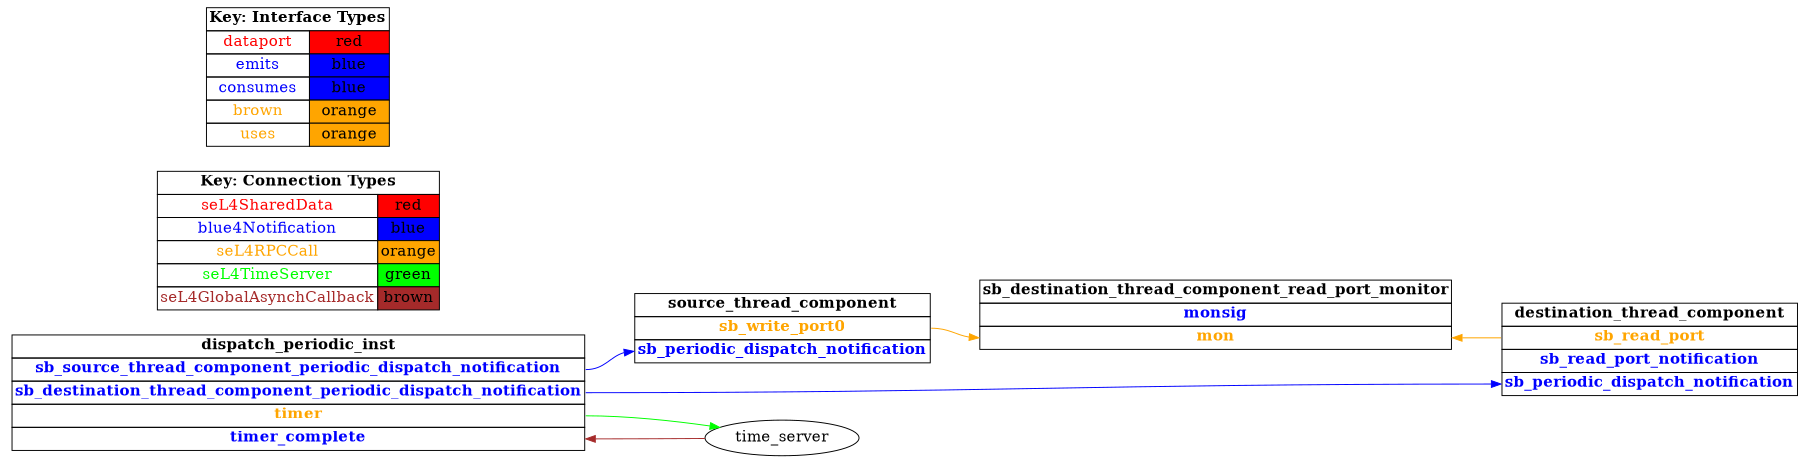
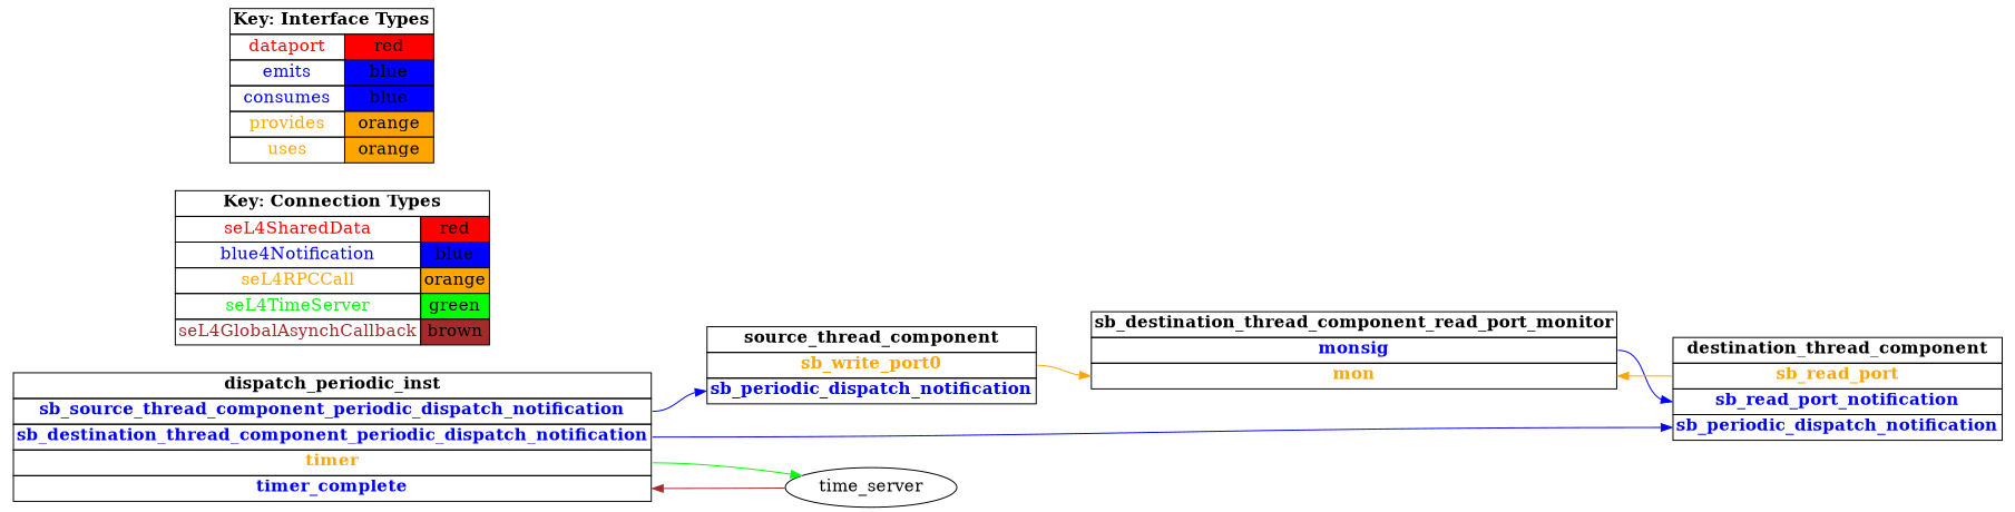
  digraph {
    rankdir=LR
    node [fontsize=16 shape=plaintext]
    edge [color=blue headport=mon]
    n1 [label=<     <TABLE BORDER="0" CELLBORDER="1" CELLSPACING="0">       <TR><TD><B>source_thread_component</B></TD></TR>       <TR><TD PORT="sb_write_port0"><FONT COLOR="orange"><B>sb_write_port0</B></FONT></TD></TR>       <TR><TD PORT="sb_periodic_dispatch_notification"><FONT COLOR="blue"><B>sb_periodic_dispatch_notification</B></FONT></TD></TR>"     </TABLE>   >]
    n2 [label=<     <TABLE BORDER="0" CELLBORDER="1" CELLSPACING="0">       <TR><TD><B>sb_destination_thread_component_read_port_monitor</B></TD></TR>       <TR><TD PORT="monsig"><FONT COLOR="blue"><B>monsig</B></FONT></TD></TR>       <TR><TD PORT="mon"><FONT COLOR="orange"><B>mon</B></FONT></TD></TR>"     </TABLE>   >]
    n3 [label=<     <TABLE BORDER="0" CELLBORDER="1" CELLSPACING="0">       <TR><TD><B>destination_thread_component</B></TD></TR>       <TR><TD PORT="sb_read_port"><FONT COLOR="orange"><B>sb_read_port</B></FONT></TD></TR>       <TR><TD PORT="sb_read_port_notification"><FONT COLOR="blue"><B>sb_read_port_notification</B></FONT></TD></TR>       <TR><TD PORT="sb_periodic_dispatch_notification"><FONT COLOR="blue"><B>sb_periodic_dispatch_notification</B></FONT></TD></TR>"     </TABLE>   >]
    n4 [label=<     <TABLE BORDER="0" CELLBORDER="1" CELLSPACING="0">       <TR><TD><B>dispatch_periodic_inst</B></TD></TR>       <TR><TD PORT="sb_source_thread_component_periodic_dispatch_notification"><FONT COLOR="blue"><B>sb_source_thread_component_periodic_dispatch_notification</B></FONT></TD></TR>       <TR><TD PORT="sb_destination_thread_component_periodic_dispatch_notification"><FONT COLOR="blue"><B>sb_destination_thread_component_periodic_dispatch_notification</B></FONT></TD></TR>       <TR><TD PORT="timer"><FONT COLOR="orange"><B>timer</B></FONT></TD></TR>       <TR><TD PORT="timer_complete"><FONT COLOR="blue"><B>timer_complete</B></FONT></TD></TR>"     </TABLE>   >]
    time_server [shape=ellipse]
    n6 [label=<    <TABLE BORDER="0" CELLBORDER="1" CELLSPACING="0">      <TR><TD COLSPAN="2"><B>Key: Connection Types</B></TD></TR>      <TR><TD><FONT COLOR="red">seL4SharedData</FONT></TD><TD BGCOLOR="red">red</TD></TR>      <TR><TD><FONT COLOR="blue">blue4Notification</FONT></TD><TD BGCOLOR="blue">blue</TD></TR>      <TR><TD><FONT COLOR="orange">seL4RPCCall</FONT></TD><TD BGCOLOR="orange">orange</TD></TR>      <TR><TD><FONT COLOR="green">seL4TimeServer</FONT></TD><TD BGCOLOR="green">green</TD></TR>      <TR><TD><FONT COLOR="brown">seL4GlobalAsynchCallback</FONT></TD><TD BGCOLOR="brown">brown</TD></TR>    </TABLE>   >]
-   n7 [label=<    <TABLE BORDER="0" CELLBORDER="1" CELLSPACING="0">      <TR><TD COLSPAN="2"><B>Key: Interface Types</B></TD></TR>      <TR><TD><FONT COLOR="red">dataport</FONT></TD><TD BGCOLOR="red">red</TD></TR>      <TR><TD><FONT COLOR="blue">emits</FONT></TD><TD BGCOLOR="blue">blue</TD></TR>      <TR><TD><FONT COLOR="blue">consumes</FONT></TD><TD BGCOLOR="blue">blue</TD></TR>      <TR><TD><FONT COLOR="orange">brown</FONT></TD><TD BGCOLOR="orange">orange</TD></TR>      <TR><TD><FONT COLOR="orange">uses</FONT></TD><TD BGCOLOR="orange">orange</TD></TR>    </TABLE>   >]
+   n7 [label=<    <TABLE BORDER="0" CELLBORDER="1" CELLSPACING="0">      <TR><TD COLSPAN="2"><B>Key: Interface Types</B></TD></TR>      <TR><TD><FONT COLOR="red">dataport</FONT></TD><TD BGCOLOR="red">red</TD></TR>      <TR><TD><FONT COLOR="blue">emits</FONT></TD><TD BGCOLOR="blue">blue</TD></TR>      <TR><TD><FONT COLOR="blue">consumes</FONT></TD><TD BGCOLOR="blue">blue</TD></TR>      <TR><TD><FONT COLOR="orange">provides</FONT></TD><TD BGCOLOR="orange">orange</TD></TR>      <TR><TD><FONT COLOR="orange">uses</FONT></TD><TD BGCOLOR="orange">orange</TD></TR>    </TABLE>   >]
    n1 -> n2 [color=orange tailport=sb_write_port0]
+   n2 -> n3 [headport=sb_read_port_notification tailport=monsig]
    n3 -> n2 [color=orange tailport=sb_read_port]
    n4 -> n1 [headport=sb_periodic_dispatch_notification tailport=sb_source_thread_component_periodic_dispatch_notification]
    n4 -> n3 [headport=sb_periodic_dispatch_notification tailport=sb_destination_thread_component_periodic_dispatch_notification]
    n4 -> time_server [color=green headport=the_timer tailport=timer]
    time_server -> n4 [color=brown headport=timer_complete tailport=timer_notification]
  }
